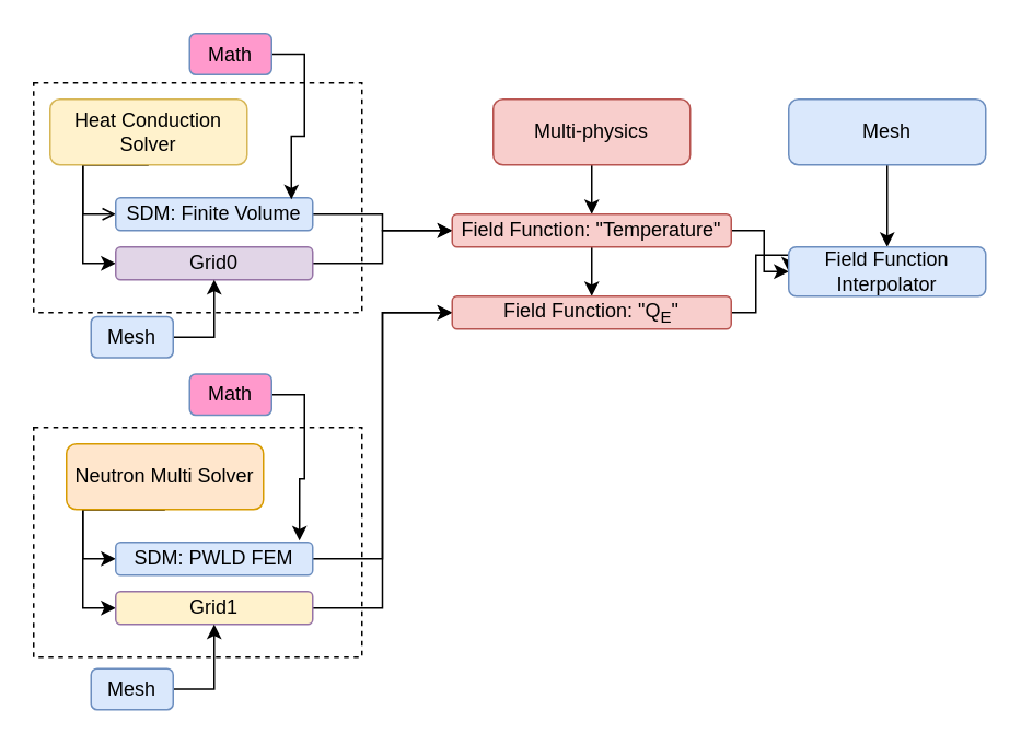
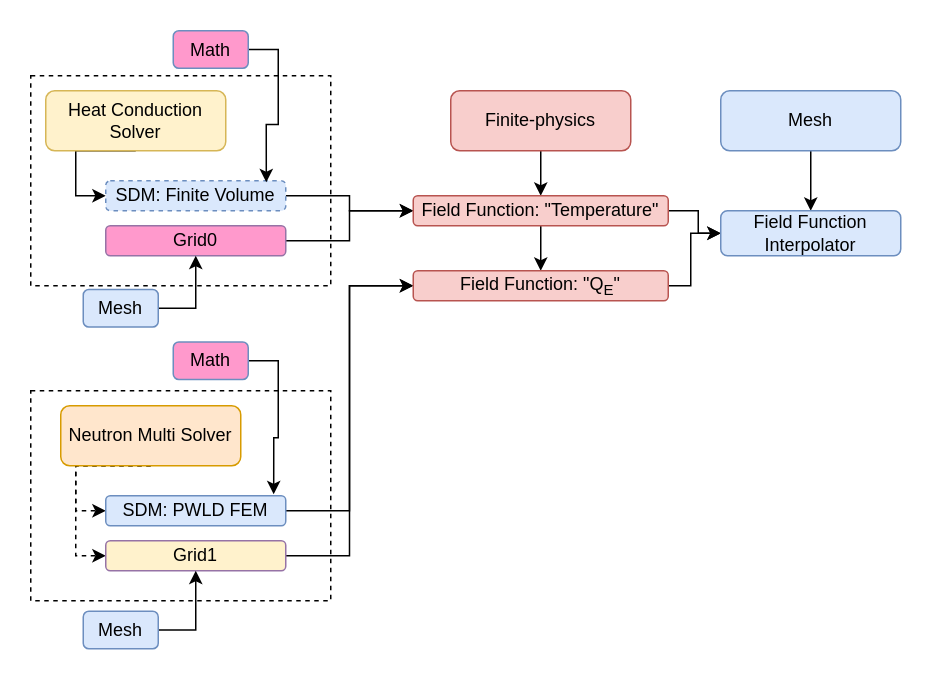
  <mxCell id="0" />
  <mxCell id="1" parent="0" />
  <mxCell id="2" value="" style="rounded=0;whiteSpace=wrap;html=1;fillColor=none;dashed=1;" vertex="1" parent="1"><mxGeometry x="20" y="260" width="200" height="140" as="geometry" /></mxCell>
  <mxCell id="3" value="" style="rounded=0;whiteSpace=wrap;html=1;fillColor=none;dashed=1;" vertex="1" parent="1"><mxGeometry x="20" y="50" width="200" height="140" as="geometry" /></mxCell>
- <mxCell id="4" style="edgeStyle=orthogonalEdgeStyle;rounded=0;orthogonalLoop=1;jettySize=auto;html=1;exitX=0.5;exitY=1;exitDx=0;exitDy=0;entryX=0;entryY=0.5;entryDx=0;entryDy=0;endArrow=open;" edge="1" parent="1" source="6" target="8"><mxGeometry relative="1" as="geometry"><Array as="points"><mxPoint x="50" y="100" /><mxPoint x="50" y="130" /></Array></mxGeometry></mxCell>
- <mxCell id="5" style="edgeStyle=orthogonalEdgeStyle;rounded=0;orthogonalLoop=1;jettySize=auto;html=1;exitX=0.5;exitY=1;exitDx=0;exitDy=0;entryX=0;entryY=0.5;entryDx=0;entryDy=0;" edge="1" parent="1" source="6" target="10"><mxGeometry relative="1" as="geometry"><Array as="points"><mxPoint x="50" y="100" /><mxPoint x="50" y="160" /></Array></mxGeometry></mxCell>
+ <mxCell id="4" style="edgeStyle=orthogonalEdgeStyle;rounded=0;orthogonalLoop=1;jettySize=auto;html=1;exitX=0.5;exitY=1;exitDx=0;exitDy=0;entryX=0;entryY=0.5;entryDx=0;entryDy=0;" edge="1" parent="1" source="6" target="8"><mxGeometry relative="1" as="geometry"><Array as="points"><mxPoint x="50" y="100" /><mxPoint x="50" y="130" /></Array></mxGeometry></mxCell>
  <mxCell id="6" value="Heat Conduction Solver" style="rounded=1;whiteSpace=wrap;html=1;fillColor=#fff2cc;strokeColor=#d6b656;" vertex="1" parent="1"><mxGeometry x="30" y="60" width="120" height="40" as="geometry" /></mxCell>
  <mxCell id="7" style="edgeStyle=orthogonalEdgeStyle;rounded=0;orthogonalLoop=1;jettySize=auto;html=1;exitX=1;exitY=0.5;exitDx=0;exitDy=0;entryX=0;entryY=0.5;entryDx=0;entryDy=0;" edge="1" parent="1" source="8" target="22"><mxGeometry relative="1" as="geometry" /></mxCell>
- <mxCell id="8" value="SDM: Finite Volume" style="rounded=1;whiteSpace=wrap;html=1;fillColor=#dae8fc;strokeColor=#6c8ebf;" vertex="1" parent="1"><mxGeometry x="70" y="120" width="120" height="20" as="geometry" /></mxCell>
+ <mxCell id="8" value="SDM: Finite Volume" style="rounded=1;whiteSpace=wrap;html=1;fillColor=#dae8fc;strokeColor=#6c8ebf;dashed=1;" vertex="1" parent="1"><mxGeometry x="70" y="120" width="120" height="20" as="geometry" /></mxCell>
  <mxCell id="9" style="edgeStyle=orthogonalEdgeStyle;rounded=0;orthogonalLoop=1;jettySize=auto;html=1;exitX=1;exitY=0.5;exitDx=0;exitDy=0;entryX=0;entryY=0.5;entryDx=0;entryDy=0;" edge="1" parent="1" source="10" target="22"><mxGeometry relative="1" as="geometry" /></mxCell>
- <mxCell id="10" value="Grid0" style="rounded=1;whiteSpace=wrap;html=1;fillColor=#e1d5e7;strokeColor=#9673a6;" vertex="1" parent="1"><mxGeometry x="70" y="150" width="120" height="20" as="geometry" /></mxCell>
- <mxCell id="11" style="edgeStyle=orthogonalEdgeStyle;rounded=0;orthogonalLoop=1;jettySize=auto;html=1;exitX=0.5;exitY=1;exitDx=0;exitDy=0;entryX=0;entryY=0.5;entryDx=0;entryDy=0;" edge="1" parent="1" source="13" target="15"><mxGeometry relative="1" as="geometry"><Array as="points"><mxPoint x="50" y="310" /><mxPoint x="50" y="340" /></Array></mxGeometry></mxCell>
- <mxCell id="12" style="edgeStyle=orthogonalEdgeStyle;rounded=0;orthogonalLoop=1;jettySize=auto;html=1;exitX=0.5;exitY=1;exitDx=0;exitDy=0;entryX=0;entryY=0.5;entryDx=0;entryDy=0;" edge="1" parent="1" source="13" target="17"><mxGeometry relative="1" as="geometry"><Array as="points"><mxPoint x="50" y="310" /><mxPoint x="50" y="370" /></Array></mxGeometry></mxCell>
+ <mxCell id="10" value="Grid0" style="rounded=1;whiteSpace=wrap;html=1;fillColor=#ff99cc;strokeColor=#9673a6;" vertex="1" parent="1"><mxGeometry x="70" y="150" width="120" height="20" as="geometry" /></mxCell>
+ <mxCell id="11" style="edgeStyle=orthogonalEdgeStyle;rounded=0;orthogonalLoop=1;jettySize=auto;html=1;exitX=0.5;exitY=1;exitDx=0;exitDy=0;entryX=0;entryY=0.5;entryDx=0;entryDy=0;dashed=1;" edge="1" parent="1" source="13" target="15"><mxGeometry relative="1" as="geometry"><Array as="points"><mxPoint x="50" y="310" /><mxPoint x="50" y="340" /></Array></mxGeometry></mxCell>
+ <mxCell id="12" style="edgeStyle=orthogonalEdgeStyle;rounded=0;orthogonalLoop=1;jettySize=auto;html=1;exitX=0.5;exitY=1;exitDx=0;exitDy=0;entryX=0;entryY=0.5;entryDx=0;entryDy=0;dashed=1;" edge="1" parent="1" source="13" target="17"><mxGeometry relative="1" as="geometry"><Array as="points"><mxPoint x="50" y="310" /><mxPoint x="50" y="370" /></Array></mxGeometry></mxCell>
  <mxCell id="13" value="Neutron Multi Solver" style="rounded=1;whiteSpace=wrap;html=1;fillColor=#ffe6cc;strokeColor=#d79b00;" vertex="1" parent="1"><mxGeometry x="40" y="270" width="120" height="40" as="geometry" /></mxCell>
  <mxCell id="14" style="edgeStyle=orthogonalEdgeStyle;rounded=0;orthogonalLoop=1;jettySize=auto;html=1;exitX=1;exitY=0.5;exitDx=0;exitDy=0;entryX=0;entryY=0.5;entryDx=0;entryDy=0;" edge="1" parent="1" source="15" target="24"><mxGeometry relative="1" as="geometry" /></mxCell>
  <mxCell id="15" value="SDM: PWLD FEM" style="rounded=1;whiteSpace=wrap;html=1;fillColor=#dae8fc;strokeColor=#6c8ebf;" vertex="1" parent="1"><mxGeometry x="70" y="330" width="120" height="20" as="geometry" /></mxCell>
  <mxCell id="16" style="edgeStyle=orthogonalEdgeStyle;rounded=0;orthogonalLoop=1;jettySize=auto;html=1;exitX=1;exitY=0.5;exitDx=0;exitDy=0;entryX=0;entryY=0.5;entryDx=0;entryDy=0;" edge="1" parent="1" source="17" target="24"><mxGeometry relative="1" as="geometry" /></mxCell>
  <mxCell id="17" value="Grid1" style="rounded=1;whiteSpace=wrap;html=1;fillColor=#fff2cc;strokeColor=#9673a6;" vertex="1" parent="1"><mxGeometry x="70" y="360" width="120" height="20" as="geometry" /></mxCell>
  <mxCell id="18" style="edgeStyle=orthogonalEdgeStyle;rounded=0;orthogonalLoop=1;jettySize=auto;html=1;exitX=0.5;exitY=1;exitDx=0;exitDy=0;entryX=0.5;entryY=0;entryDx=0;entryDy=0;" edge="1" parent="1" source="19" target="22"><mxGeometry relative="1" as="geometry" /></mxCell>
- <mxCell id="19" value="Multi-physics" style="rounded=1;whiteSpace=wrap;html=1;fillColor=#f8cecc;strokeColor=#b85450;" vertex="1" parent="1"><mxGeometry x="300" y="60" width="120" height="40" as="geometry" /></mxCell>
+ <mxCell id="19" value="Finite-physics" style="rounded=1;whiteSpace=wrap;html=1;fillColor=#f8cecc;strokeColor=#b85450;" vertex="1" parent="1"><mxGeometry x="300" y="60" width="120" height="40" as="geometry" /></mxCell>
  <mxCell id="20" style="edgeStyle=orthogonalEdgeStyle;rounded=0;orthogonalLoop=1;jettySize=auto;html=1;exitX=0.5;exitY=1;exitDx=0;exitDy=0;entryX=0.5;entryY=0;entryDx=0;entryDy=0;" edge="1" parent="1" source="22" target="24"><mxGeometry relative="1" as="geometry" /></mxCell>
  <mxCell id="21" style="edgeStyle=orthogonalEdgeStyle;rounded=0;orthogonalLoop=1;jettySize=auto;html=1;exitX=1;exitY=0.5;exitDx=0;exitDy=0;" edge="1" parent="1" source="22" target="27"><mxGeometry relative="1" as="geometry" /></mxCell>
  <mxCell id="22" value="Field Function: &quot;Temperature&quot;" style="rounded=1;whiteSpace=wrap;html=1;fillColor=#f8cecc;strokeColor=#b85450;" vertex="1" parent="1"><mxGeometry x="275" y="130" width="170" height="20" as="geometry" /></mxCell>
  <mxCell id="23" style="edgeStyle=orthogonalEdgeStyle;rounded=0;orthogonalLoop=1;jettySize=auto;html=1;exitX=1;exitY=0.5;exitDx=0;exitDy=0;entryX=0;entryY=0.5;entryDx=0;entryDy=0;" edge="1" parent="1" source="24" target="27"><mxGeometry relative="1" as="geometry"><Array as="points"><mxPoint x="460" y="190" /><mxPoint x="460" y="155" /></Array></mxGeometry></mxCell>
  <mxCell id="24" value="Field Function: &quot;Q&lt;sub&gt;E&lt;/sub&gt;&quot;" style="rounded=1;whiteSpace=wrap;html=1;fillColor=#f8cecc;strokeColor=#b85450;" vertex="1" parent="1"><mxGeometry x="275" y="180" width="170" height="20" as="geometry" /></mxCell>
  <mxCell id="25" style="edgeStyle=orthogonalEdgeStyle;rounded=0;orthogonalLoop=1;jettySize=auto;html=1;exitX=0.5;exitY=1;exitDx=0;exitDy=0;entryX=0.5;entryY=0;entryDx=0;entryDy=0;" edge="1" parent="1" source="26" target="27"><mxGeometry relative="1" as="geometry" /></mxCell>
  <mxCell id="26" value="Mesh" style="rounded=1;whiteSpace=wrap;html=1;fillColor=#dae8fc;strokeColor=#6c8ebf;" vertex="1" parent="1"><mxGeometry x="480" y="60" width="120" height="40" as="geometry" /></mxCell>
- <mxCell id="27" value="Field Function Interpolator" style="rounded=1;whiteSpace=wrap;html=1;fillColor=#dae8fc;strokeColor=#6c8ebf;" vertex="1" parent="1"><mxGeometry x="480" y="150" width="120" height="30" as="geometry" /></mxCell>
+ <mxCell id="27" value="Field Function Interpolator" style="rounded=1;whiteSpace=wrap;html=1;fillColor=#dae8fc;strokeColor=#6c8ebf;" vertex="1" parent="1"><mxGeometry x="480" y="140" width="120" height="30" as="geometry" /></mxCell>
  <mxCell id="28" style="edgeStyle=orthogonalEdgeStyle;rounded=0;orthogonalLoop=1;jettySize=auto;html=1;exitX=1;exitY=0.5;exitDx=0;exitDy=0;entryX=0.5;entryY=1;entryDx=0;entryDy=0;" edge="1" parent="1" source="29" target="10"><mxGeometry relative="1" as="geometry" /></mxCell>
  <mxCell id="29" value="Mesh" style="rounded=1;whiteSpace=wrap;html=1;fillColor=#dae8fc;strokeColor=#6c8ebf;" vertex="1" parent="1"><mxGeometry x="55" y="192.5" width="50" height="25" as="geometry" /></mxCell>
  <mxCell id="30" style="edgeStyle=orthogonalEdgeStyle;rounded=0;orthogonalLoop=1;jettySize=auto;html=1;exitX=1;exitY=0.5;exitDx=0;exitDy=0;entryX=0.5;entryY=1;entryDx=0;entryDy=0;" edge="1" parent="1" source="31" target="17"><mxGeometry relative="1" as="geometry" /></mxCell>
  <mxCell id="31" value="Mesh" style="rounded=1;whiteSpace=wrap;html=1;fillColor=#dae8fc;strokeColor=#6c8ebf;" vertex="1" parent="1"><mxGeometry x="55" y="407" width="50" height="25" as="geometry" /></mxCell>
  <mxCell id="32" style="edgeStyle=orthogonalEdgeStyle;rounded=0;orthogonalLoop=1;jettySize=auto;html=1;exitX=1;exitY=0.5;exitDx=0;exitDy=0;entryX=0.892;entryY=0.05;entryDx=0;entryDy=0;entryPerimeter=0;" edge="1" parent="1" source="33" target="8"><mxGeometry relative="1" as="geometry" /></mxCell>
  <mxCell id="33" value="Math" style="rounded=1;whiteSpace=wrap;html=1;fillColor=#FF99CC;strokeColor=#6c8ebf;" vertex="1" parent="1"><mxGeometry x="115" y="20" width="50" height="25" as="geometry" /></mxCell>
  <mxCell id="34" style="edgeStyle=orthogonalEdgeStyle;rounded=0;orthogonalLoop=1;jettySize=auto;html=1;exitX=1;exitY=0.5;exitDx=0;exitDy=0;entryX=0.933;entryY=-0.05;entryDx=0;entryDy=0;entryPerimeter=0;" edge="1" parent="1" source="35" target="15"><mxGeometry relative="1" as="geometry" /></mxCell>
  <mxCell id="35" value="Math" style="rounded=1;whiteSpace=wrap;html=1;fillColor=#FF99CC;strokeColor=#6c8ebf;" vertex="1" parent="1"><mxGeometry x="115" y="227.5" width="50" height="25" as="geometry" /></mxCell>
